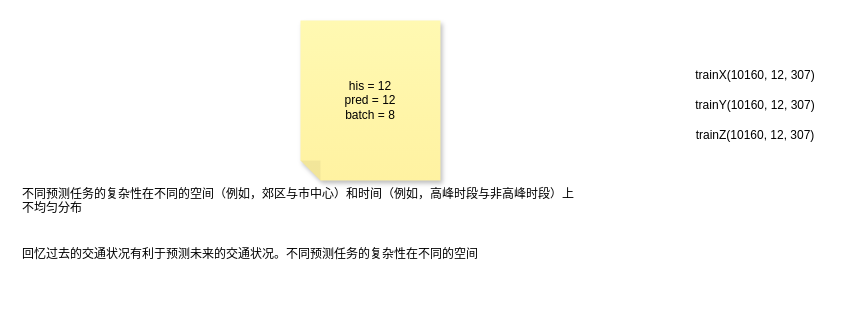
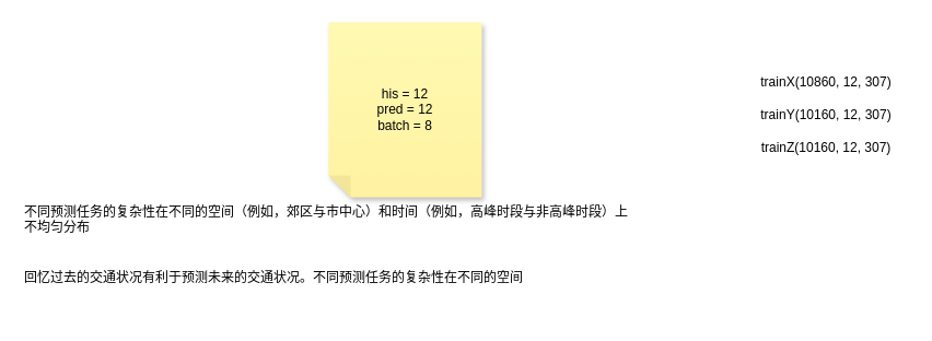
  <mxCell id="0" />
  <mxCell id="1" parent="0" />
  <mxCell id="2" value="不同预测任务的复杂性在不同的空间（例如，郊区与市中心）和时间（例如，高峰时段与非高峰时段）上不均匀分布" style="text;whiteSpace=wrap;html=1;" vertex="1" parent="1"><mxGeometry x="20" y="180" width="560" height="50" as="geometry" /></mxCell>
  <mxCell id="3" value="回忆过去的交通状况有利于预测未来的交通状况。不同预测任务的复杂性在不同的空间" style="text;whiteSpace=wrap;html=1;" vertex="1" parent="1"><mxGeometry x="20" y="240" width="560" height="50" as="geometry" /></mxCell>
- <mxCell id="4" value="trainX(10160, 12, 307)" style="text;strokeColor=none;align=center;fillColor=none;html=1;verticalAlign=middle;whiteSpace=wrap;rounded=0;" vertex="1" parent="1"><mxGeometry x="680" y="60" width="150" height="30" as="geometry" /></mxCell>
+ <mxCell id="4" value="trainX(10860, 12, 307)" style="text;strokeColor=none;align=center;fillColor=none;html=1;verticalAlign=middle;whiteSpace=wrap;rounded=0;" vertex="1" parent="1"><mxGeometry x="680" y="60" width="150" height="30" as="geometry" /></mxCell>
  <mxCell id="5" value="trainY(10160, 12, 307)" style="text;strokeColor=none;align=center;fillColor=none;html=1;verticalAlign=middle;whiteSpace=wrap;rounded=0;" vertex="1" parent="1"><mxGeometry x="680" y="90" width="150" height="30" as="geometry" /></mxCell>
  <mxCell id="6" value="trainZ(10160, 12, 307)" style="text;strokeColor=none;align=center;fillColor=none;html=1;verticalAlign=middle;whiteSpace=wrap;rounded=0;" vertex="1" parent="1"><mxGeometry x="680" y="120" width="150" height="30" as="geometry" /></mxCell>
  <mxCell id="7" value="his = 12&lt;div&gt;pred = 12&lt;/div&gt;&lt;div&gt;batch = 8&lt;/div&gt;" style="shape=note;whiteSpace=wrap;html=1;backgroundOutline=1;fontColor=#000000;darkOpacity=0.05;fillColor=#FFF9B2;strokeColor=none;fillStyle=solid;direction=west;gradientDirection=north;gradientColor=#FFF2A1;shadow=1;size=20;pointerEvents=1;" vertex="1" parent="1"><mxGeometry x="300" y="20" width="140" height="160" as="geometry" /></mxCell>
